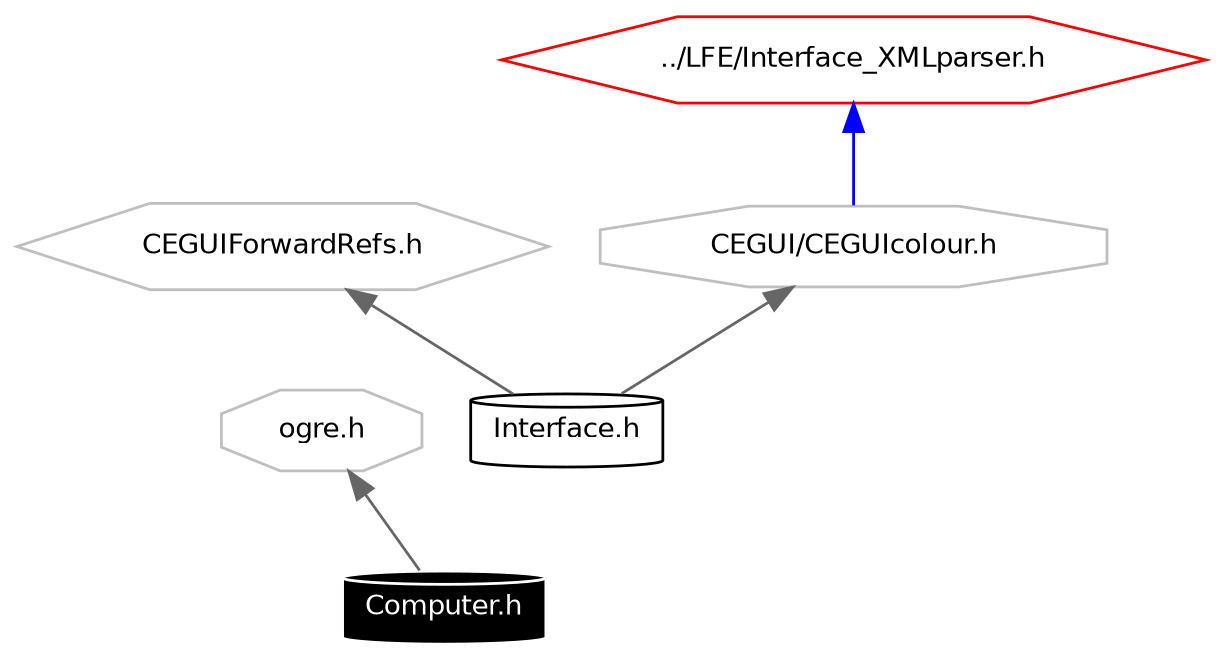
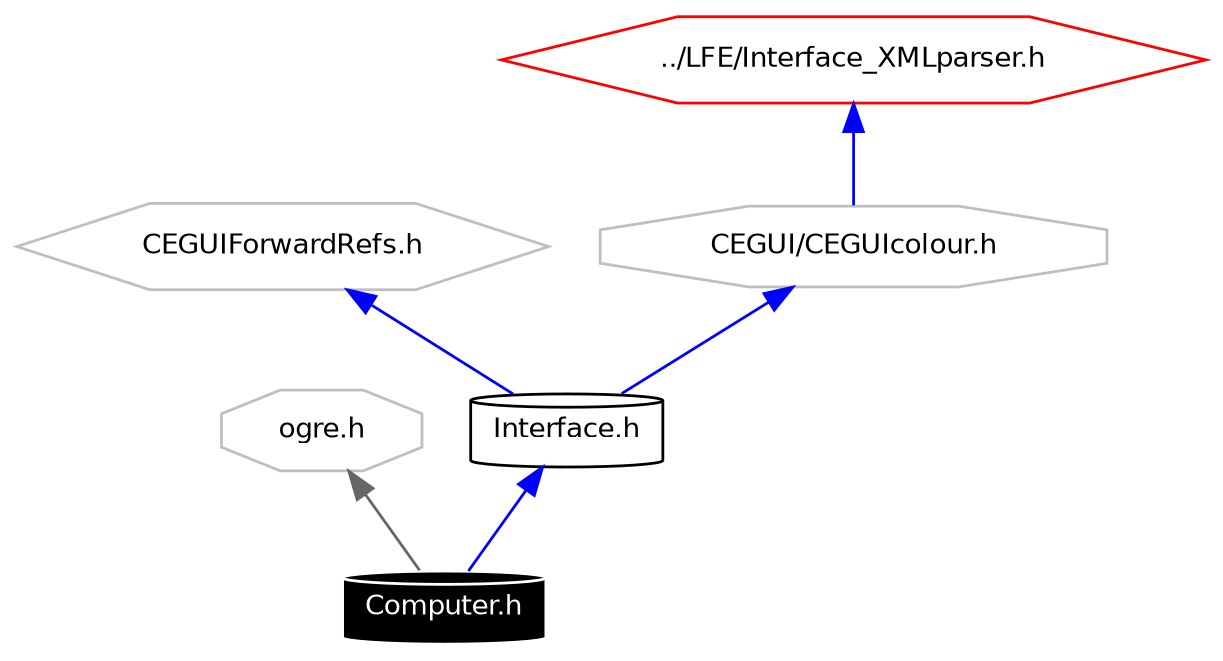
  digraph {
    node [color=grey75 fontname=Helvetica fontsize=10 shape=cylinder]
    edge [color=gray40 dir=back fontname=Helvetica fontsize=10 labelfontname=Helvetica labelfontsize=10 style=solid]
    n1 [color=white fillcolor=black fontcolor=white height=0.2 label="Computer.h" style=filled width=0.4]
    n2 [height=0.2 label="ogre.h" shape=octagon width=0.4]
    n3 [color=black height=0.2 label="Interface.h" width=0.4]
    n4 [height=0.2 label="CEGUIForwardRefs.h" shape=hexagon width=0.4]
    n5 [height=0.2 label="CEGUI/CEGUIcolour.h" shape=octagon width=0.4]
    n6 [color=red height=0.2 label="../LFE/Interface_XMLparser.h" shape=hexagon width=0.4]
    n2 -> n1
-   n4 -> n3
-   n5 -> n3
+   n3 -> n1 [color=blue]
+   n4 -> n3 [color=blue]
+   n5 -> n3 [color=blue]
    n6 -> n5 [color=blue]
  }
